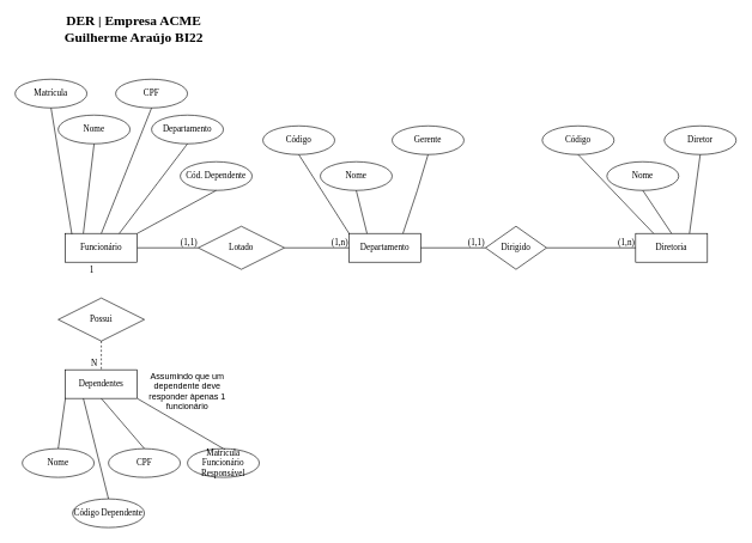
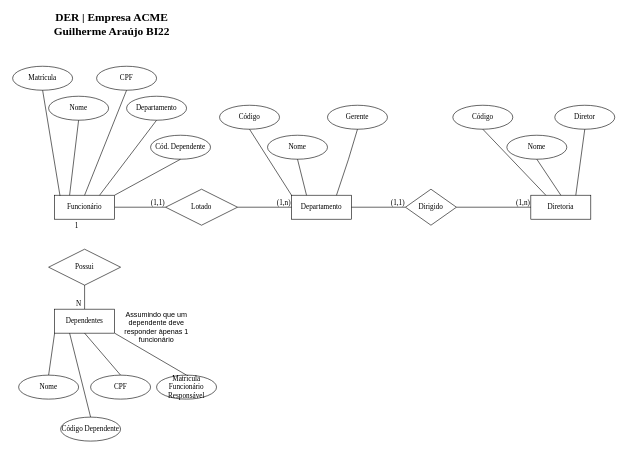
  <mxCell id="0" />
  <mxCell id="1" parent="0" />
  <mxCell id="2" value="&lt;font style=&quot;font-size: 19px&quot;&gt;DER | Empresa ACME&lt;br&gt;Guilherme Araújo BI22&lt;/font&gt;" style="text;html=1;align=center;verticalAlign=middle;resizable=0;points=[];autosize=1;fontFamily=Lucida Console;fontStyle=1;fontSize=12;" parent="1" vertex="1"><mxGeometry x="55" y="20" width="260" height="40" as="geometry" /></mxCell>
  <mxCell id="3" value="&lt;font style=&quot;font-size: 12px&quot;&gt;Lotado&lt;/font&gt;" style="shape=rhombus;perimeter=rhombusPerimeter;whiteSpace=wrap;html=1;align=center;fontFamily=Lucida Console;fontSize=12;" parent="1" vertex="1"><mxGeometry x="275" y="315" width="120" height="60" as="geometry" /></mxCell>
  <mxCell id="4" value="&lt;font style=&quot;font-size: 12px&quot;&gt;Departamento&lt;/font&gt;" style="whiteSpace=wrap;html=1;align=center;fontFamily=Lucida Console;fontSize=12;" parent="1" vertex="1"><mxGeometry x="485" y="325" width="100" height="40" as="geometry" /></mxCell>
  <mxCell id="5" value="Diretoria" style="whiteSpace=wrap;html=1;align=center;fontFamily=Lucida Console;fontSize=12;" parent="1" vertex="1"><mxGeometry x="884.04" y="325" width="100" height="40" as="geometry" /></mxCell>
  <mxCell id="6" value="" style="endArrow=none;html=1;rounded=0;fontFamily=Lucida Console;fontSize=12;exitX=1;exitY=0.5;exitDx=0;exitDy=0;" parent="1" source="28" target="3" edge="1"><mxGeometry relative="1" as="geometry"><mxPoint x="185" y="345" as="sourcePoint" /><mxPoint x="295" y="435" as="targetPoint" /></mxGeometry></mxCell>
  <mxCell id="7" value="(1,1)" style="resizable=0;html=1;align=right;verticalAlign=bottom;fontFamily=Lucida Console;" parent="6" connectable="0" vertex="1"><mxGeometry x="1" relative="1" as="geometry"><mxPoint x="-1" as="offset" /></mxGeometry></mxCell>
  <mxCell id="8" value="" style="endArrow=none;html=1;rounded=0;fontFamily=Lucida Console;fontSize=12;exitX=1;exitY=0.5;exitDx=0;exitDy=0;entryX=0;entryY=0.5;entryDx=0;entryDy=0;" parent="1" source="3" target="4" edge="1"><mxGeometry relative="1" as="geometry"><mxPoint x="325" y="345" as="sourcePoint" /><mxPoint x="375" y="344.5" as="targetPoint" /></mxGeometry></mxCell>
  <mxCell id="9" value="(1,n)" style="resizable=0;html=1;align=right;verticalAlign=bottom;fontFamily=Lucida Console;" parent="8" connectable="0" vertex="1"><mxGeometry x="1" relative="1" as="geometry"><mxPoint x="-1" as="offset" /></mxGeometry></mxCell>
  <mxCell id="10" value="" style="endArrow=none;html=1;rounded=0;fontFamily=Lucida Console;fontSize=12;exitX=1;exitY=0.5;exitDx=0;exitDy=0;entryX=0;entryY=0.5;entryDx=0;entryDy=0;" parent="1" source="4" target="12" edge="1"><mxGeometry relative="1" as="geometry"><mxPoint x="485" y="344.5" as="sourcePoint" /><mxPoint x="545" y="344.5" as="targetPoint" /></mxGeometry></mxCell>
  <mxCell id="11" value="(1,1)" style="resizable=0;html=1;align=right;verticalAlign=bottom;fontFamily=Lucida Console;" parent="10" connectable="0" vertex="1"><mxGeometry x="1" relative="1" as="geometry"><mxPoint x="-1" as="offset" /></mxGeometry></mxCell>
  <mxCell id="12" value="&lt;font style=&quot;font-size: 12px&quot;&gt;Dirigido&lt;/font&gt;" style="shape=rhombus;perimeter=rhombusPerimeter;whiteSpace=wrap;html=1;align=center;fontFamily=Lucida Console;fontSize=12;" parent="1" vertex="1"><mxGeometry x="675" y="315" width="85" height="60" as="geometry" /></mxCell>
  <mxCell id="13" value="" style="endArrow=none;html=1;rounded=0;fontFamily=Lucida Console;fontSize=12;exitX=1;exitY=0.5;exitDx=0;exitDy=0;entryX=0;entryY=0.5;entryDx=0;entryDy=0;" parent="1" source="12" target="5" edge="1"><mxGeometry relative="1" as="geometry"><mxPoint x="804" y="345" as="sourcePoint" /><mxPoint x="844" y="404.97" as="targetPoint" /></mxGeometry></mxCell>
  <mxCell id="14" value="(1,n)" style="resizable=0;html=1;align=right;verticalAlign=bottom;fontFamily=Lucida Console;" parent="13" connectable="0" vertex="1"><mxGeometry x="1" relative="1" as="geometry"><mxPoint x="-1" as="offset" /></mxGeometry></mxCell>
  <mxCell id="15" value="Código" style="ellipse;whiteSpace=wrap;html=1;align=center;fontFamily=Lucida Console;fontSize=12;" parent="1" vertex="1"><mxGeometry x="365" y="175" width="100" height="40" as="geometry" /></mxCell>
  <mxCell id="16" value="Nome" style="ellipse;whiteSpace=wrap;html=1;align=center;fontFamily=Lucida Console;fontSize=12;" parent="1" vertex="1"><mxGeometry x="445" y="225" width="100" height="40" as="geometry" /></mxCell>
  <mxCell id="17" value="Cód. Dependente" style="ellipse;whiteSpace=wrap;html=1;align=center;fontFamily=Lucida Console;fontSize=12;" parent="1" vertex="1"><mxGeometry x="250" y="225" width="100" height="40" as="geometry" /></mxCell>
  <mxCell id="18" value="" style="endArrow=none;html=1;rounded=0;fontFamily=Lucida Console;fontSize=12;exitX=0.5;exitY=1;exitDx=0;exitDy=0;entryX=0;entryY=0;entryDx=0;entryDy=0;" parent="1" source="15" target="4" edge="1"><mxGeometry relative="1" as="geometry"><mxPoint x="215" y="405" as="sourcePoint" /><mxPoint x="375" y="405" as="targetPoint" /></mxGeometry></mxCell>
  <mxCell id="19" value="" style="endArrow=none;html=1;rounded=0;fontFamily=Lucida Console;fontSize=12;exitX=0.5;exitY=1;exitDx=0;exitDy=0;entryX=1;entryY=0;entryDx=0;entryDy=0;" parent="1" source="17" target="28" edge="1"><mxGeometry relative="1" as="geometry"><mxPoint x="345" y="295" as="sourcePoint" /><mxPoint x="410" y="335" as="targetPoint" /></mxGeometry></mxCell>
  <mxCell id="20" value="" style="endArrow=none;html=1;rounded=0;fontFamily=Lucida Console;fontSize=12;exitX=0.5;exitY=1;exitDx=0;exitDy=0;entryX=0.25;entryY=0;entryDx=0;entryDy=0;" parent="1" source="16" target="4" edge="1"><mxGeometry relative="1" as="geometry"><mxPoint x="355" y="305" as="sourcePoint" /><mxPoint x="425" y="325" as="targetPoint" /></mxGeometry></mxCell>
  <mxCell id="21" value="" style="resizable=0;html=1;align=right;verticalAlign=bottom;fontFamily=Lucida Console;" parent="1" connectable="0" vertex="1"><mxGeometry x="335" y="445.01" as="geometry" /></mxCell>
  <mxCell id="22" value="Código" style="ellipse;whiteSpace=wrap;html=1;align=center;fontFamily=Lucida Console;fontSize=12;" parent="1" vertex="1"><mxGeometry x="754" y="175" width="100" height="40" as="geometry" /></mxCell>
  <mxCell id="23" value="&lt;span style=&quot;text-align: left&quot;&gt;Nome&lt;/span&gt;" style="ellipse;whiteSpace=wrap;html=1;align=center;fontFamily=Lucida Console;fontSize=12;" parent="1" vertex="1"><mxGeometry x="844.04" y="225" width="100" height="40" as="geometry" /></mxCell>
  <mxCell id="24" value="" style="endArrow=none;html=1;rounded=0;fontFamily=Lucida Console;fontSize=12;exitX=0.5;exitY=0;exitDx=0;exitDy=0;entryX=0.5;entryY=1;entryDx=0;entryDy=0;" parent="1" source="5" target="23" edge="1"><mxGeometry relative="1" as="geometry"><mxPoint x="889" y="74.97" as="sourcePoint" /><mxPoint x="944" y="134.97" as="targetPoint" /></mxGeometry></mxCell>
  <mxCell id="25" value="" style="endArrow=none;html=1;rounded=0;fontFamily=Lucida Console;fontSize=12;exitX=0.5;exitY=1;exitDx=0;exitDy=0;entryX=0.25;entryY=0;entryDx=0;entryDy=0;" parent="1" source="22" target="5" edge="1"><mxGeometry relative="1" as="geometry"><mxPoint x="774" y="304.97" as="sourcePoint" /><mxPoint x="874.5" y="124.97" as="targetPoint" /></mxGeometry></mxCell>
  <mxCell id="26" value="&lt;span style=&quot;text-align: left&quot;&gt;Diretor&lt;/span&gt;" style="ellipse;whiteSpace=wrap;html=1;align=center;fontFamily=Lucida Console;fontSize=12;" parent="1" vertex="1"><mxGeometry x="924" y="175" width="100" height="40" as="geometry" /></mxCell>
  <mxCell id="27" value="" style="endArrow=none;html=1;rounded=0;fontFamily=Lucida Console;fontSize=12;exitX=0.75;exitY=0;exitDx=0;exitDy=0;entryX=0.5;entryY=1;entryDx=0;entryDy=0;" parent="1" source="5" target="26" edge="1"><mxGeometry relative="1" as="geometry"><mxPoint x="934" y="284.97" as="sourcePoint" /><mxPoint x="981.5" y="84.97" as="targetPoint" /></mxGeometry></mxCell>
  <mxCell id="28" value="&lt;font style=&quot;font-size: 12px&quot;&gt;Funcionário&lt;/font&gt;" style="whiteSpace=wrap;html=1;align=center;fontFamily=Lucida Console;fontSize=12;" parent="1" vertex="1"><mxGeometry x="90" y="325" width="100" height="40" as="geometry" /></mxCell>
  <mxCell id="29" value="Matrícula" style="ellipse;whiteSpace=wrap;html=1;align=center;fontFamily=Lucida Console;fontSize=12;" parent="1" vertex="1"><mxGeometry y="109.97" width="100" height="40" as="geometry" x="20" /></mxCell>
  <mxCell id="30" value="Nome" style="ellipse;whiteSpace=wrap;html=1;align=center;fontFamily=Lucida Console;fontSize=12;" parent="1" vertex="1"><mxGeometry x="80" y="159.97" width="100" height="40" as="geometry" /></mxCell>
  <mxCell id="31" value="Departamento" style="ellipse;whiteSpace=wrap;html=1;align=center;fontFamily=Lucida Console;fontSize=12;" parent="1" vertex="1"><mxGeometry x="210" y="159.97" width="100" height="40" as="geometry" /></mxCell>
  <mxCell id="32" value="" style="endArrow=none;html=1;rounded=0;fontFamily=Lucida Console;fontSize=12;exitX=0.5;exitY=1;exitDx=0;exitDy=0;entryX=0.09;entryY=0.025;entryDx=0;entryDy=0;entryPerimeter=0;" parent="1" source="29" target="28" edge="1"><mxGeometry relative="1" as="geometry"><mxPoint x="-130" y="339.97" as="sourcePoint" /><mxPoint x="30" y="339.97" as="targetPoint" /></mxGeometry></mxCell>
  <mxCell id="33" value="" style="endArrow=none;html=1;rounded=0;fontFamily=Lucida Console;fontSize=12;exitX=0.5;exitY=1;exitDx=0;exitDy=0;entryX=0.75;entryY=0;entryDx=0;entryDy=0;" parent="1" source="31" target="28" edge="1"><mxGeometry relative="1" as="geometry"><mxPoint x="0" y="229.97" as="sourcePoint" /><mxPoint x="65" y="269.97" as="targetPoint" /></mxGeometry></mxCell>
  <mxCell id="34" value="" style="endArrow=none;html=1;rounded=0;fontFamily=Lucida Console;fontSize=12;exitX=0.5;exitY=1;exitDx=0;exitDy=0;entryX=0.25;entryY=0;entryDx=0;entryDy=0;" parent="1" source="30" target="28" edge="1"><mxGeometry relative="1" as="geometry"><mxPoint x="10" y="239.97" as="sourcePoint" /><mxPoint x="80" y="259.97" as="targetPoint" /></mxGeometry></mxCell>
  <mxCell id="35" value="CPF" style="ellipse;whiteSpace=wrap;html=1;align=center;fontFamily=Lucida Console;fontSize=12;" parent="1" vertex="1"><mxGeometry x="160" y="109.97" width="100" height="40" as="geometry" /></mxCell>
  <mxCell id="36" value="" style="endArrow=none;html=1;rounded=0;fontFamily=Lucida Console;fontSize=12;exitX=0.5;exitY=0;exitDx=0;exitDy=0;entryX=0.5;entryY=1;entryDx=0;entryDy=0;" parent="1" source="28" target="35" edge="1"><mxGeometry relative="1" as="geometry"><mxPoint x="100" y="209.97" as="sourcePoint" /><mxPoint x="260" y="209.97" as="targetPoint" /></mxGeometry></mxCell>
  <mxCell id="37" value="&lt;font style=&quot;font-size: 12px&quot;&gt;Possui&lt;/font&gt;" style="shape=rhombus;perimeter=rhombusPerimeter;whiteSpace=wrap;html=1;align=center;fontFamily=Lucida Console;fontSize=12;" parent="1" vertex="1"><mxGeometry x="80" y="415.01" width="120" height="60" as="geometry" /></mxCell>
  <mxCell id="38" value="1" style="resizable=0;html=1;align=right;verticalAlign=bottom;fontFamily=Lucida Console;" parent="1" connectable="0" vertex="1"><mxGeometry x="129.997" y="385.003" as="geometry" /></mxCell>
- <mxCell id="39" value="" style="endArrow=none;html=1;rounded=0;fontFamily=Lucida Console;fontSize=12;exitX=0.5;exitY=1;exitDx=0;exitDy=0;entryX=0.5;entryY=0;entryDx=0;entryDy=0;dashed=1;" parent="1" source="37" target="41" edge="1"><mxGeometry relative="1" as="geometry"><mxPoint x="139.5" y="495" as="sourcePoint" /><mxPoint x="139.5" y="565" as="targetPoint" /></mxGeometry></mxCell>
+ <mxCell id="39" value="" style="endArrow=none;html=1;rounded=0;fontFamily=Lucida Console;fontSize=12;exitX=0.5;exitY=1;exitDx=0;exitDy=0;entryX=0.5;entryY=0;entryDx=0;entryDy=0;" parent="1" source="37" target="41" edge="1"><mxGeometry relative="1" as="geometry"><mxPoint x="139.5" y="495" as="sourcePoint" /><mxPoint x="139.5" y="565" as="targetPoint" /></mxGeometry></mxCell>
  <mxCell id="40" value="N" style="resizable=0;html=1;align=right;verticalAlign=bottom;fontFamily=Lucida Console;" parent="39" connectable="0" vertex="1"><mxGeometry x="1" relative="1" as="geometry"><mxPoint x="-5" as="offset" /></mxGeometry></mxCell>
  <mxCell id="41" value="&lt;font style=&quot;font-size: 12px&quot;&gt;Dependentes&lt;/font&gt;" style="whiteSpace=wrap;html=1;align=center;fontFamily=Lucida Console;fontSize=12;" parent="1" vertex="1"><mxGeometry x="90" y="515" width="100" height="40" as="geometry" /></mxCell>
  <mxCell id="42" value="Matrícula Funcionário Responsável" style="ellipse;whiteSpace=wrap;html=1;align=center;fontFamily=Lucida Console;fontSize=12;" parent="1" vertex="1"><mxGeometry x="260" y="625" width="100" height="40" as="geometry" /></mxCell>
  <mxCell id="43" value="Nome" style="ellipse;whiteSpace=wrap;html=1;align=center;fontFamily=Lucida Console;fontSize=12;" parent="1" vertex="1"><mxGeometry x="30" y="625" width="100" height="40" as="geometry" /></mxCell>
  <mxCell id="44" value="" style="endArrow=none;html=1;rounded=0;fontFamily=Lucida Console;fontSize=12;exitX=0.5;exitY=0;exitDx=0;exitDy=0;entryX=1;entryY=1;entryDx=0;entryDy=0;" parent="1" source="42" target="41" edge="1"><mxGeometry relative="1" as="geometry"><mxPoint x="40" y="745" as="sourcePoint" /><mxPoint x="200" y="745" as="targetPoint" /></mxGeometry></mxCell>
  <mxCell id="45" value="" style="endArrow=none;html=1;rounded=0;fontFamily=Lucida Console;fontSize=12;exitX=0.5;exitY=0;exitDx=0;exitDy=0;entryX=0;entryY=1;entryDx=0;entryDy=0;" parent="1" source="43" target="41" edge="1"><mxGeometry relative="1" as="geometry"><mxPoint x="180" y="645" as="sourcePoint" /><mxPoint x="250" y="665" as="targetPoint" /></mxGeometry></mxCell>
  <mxCell id="46" value="Assumindo que um dependente deve responder àpenas 1 funcionário" style="text;html=1;strokeColor=none;fillColor=none;align=center;verticalAlign=middle;whiteSpace=wrap;rounded=0;" parent="1" vertex="1"><mxGeometry x="200" y="535" width="120" height="20" as="geometry" /></mxCell>
  <mxCell id="47" value="CPF" style="ellipse;whiteSpace=wrap;html=1;align=center;fontFamily=Lucida Console;fontSize=12;" parent="1" vertex="1"><mxGeometry x="150" y="625" width="100" height="40" as="geometry" /></mxCell>
  <mxCell id="48" value="" style="endArrow=none;html=1;rounded=0;fontFamily=Lucida Console;fontSize=12;exitX=0.5;exitY=1;exitDx=0;exitDy=0;entryX=0.5;entryY=0;entryDx=0;entryDy=0;" parent="1" source="41" target="47" edge="1"><mxGeometry relative="1" as="geometry"><mxPoint x="130" y="840.03" as="sourcePoint" /><mxPoint x="250" y="725" as="targetPoint" /></mxGeometry></mxCell>
  <mxCell id="49" value="Código Dependente" style="ellipse;whiteSpace=wrap;html=1;align=center;fontFamily=Lucida Console;fontSize=12;" parent="1" vertex="1"><mxGeometry x="100" y="695" width="100" height="40" as="geometry" /></mxCell>
  <mxCell id="50" value="" style="endArrow=none;html=1;rounded=0;fontFamily=Lucida Console;fontSize=12;exitX=0.5;exitY=0;exitDx=0;exitDy=0;entryX=0.25;entryY=1;entryDx=0;entryDy=0;" parent="1" source="49" target="41" edge="1"><mxGeometry relative="1" as="geometry"><mxPoint x="230" y="705" as="sourcePoint" /><mxPoint x="176.667" y="615" as="targetPoint" /></mxGeometry></mxCell>
  <mxCell id="51" value="Gerente" style="ellipse;whiteSpace=wrap;html=1;align=center;fontFamily=Lucida Console;fontSize=12;" parent="1" vertex="1"><mxGeometry x="545" y="175" width="100" height="40" as="geometry" /></mxCell>
  <mxCell id="52" value="" style="endArrow=none;html=1;rounded=0;fontFamily=Lucida Console;fontSize=12;exitX=0.5;exitY=1;exitDx=0;exitDy=0;entryX=0.75;entryY=0;entryDx=0;entryDy=0;" parent="1" source="51" target="4" edge="1"><mxGeometry relative="1" as="geometry"><mxPoint x="455" y="255" as="sourcePoint" /><mxPoint x="575" y="325" as="targetPoint" /><Array as="points"><mxPoint x="580" y="265" /></Array></mxGeometry></mxCell>
